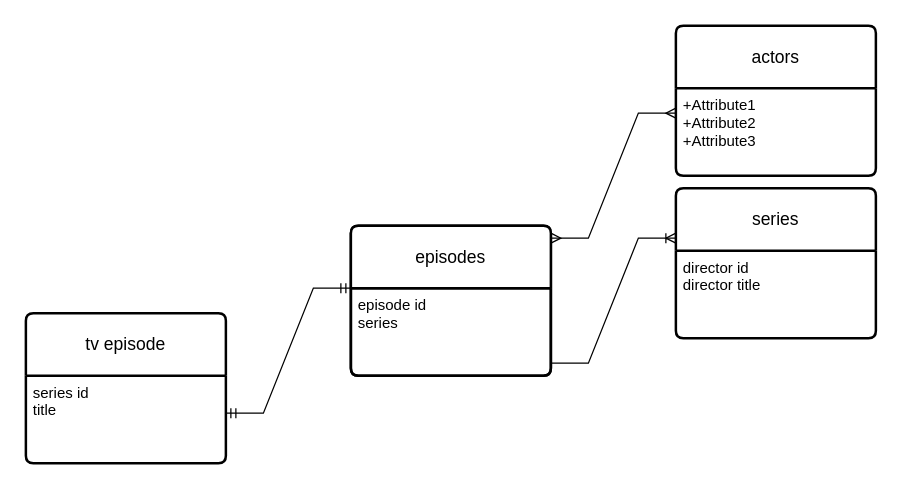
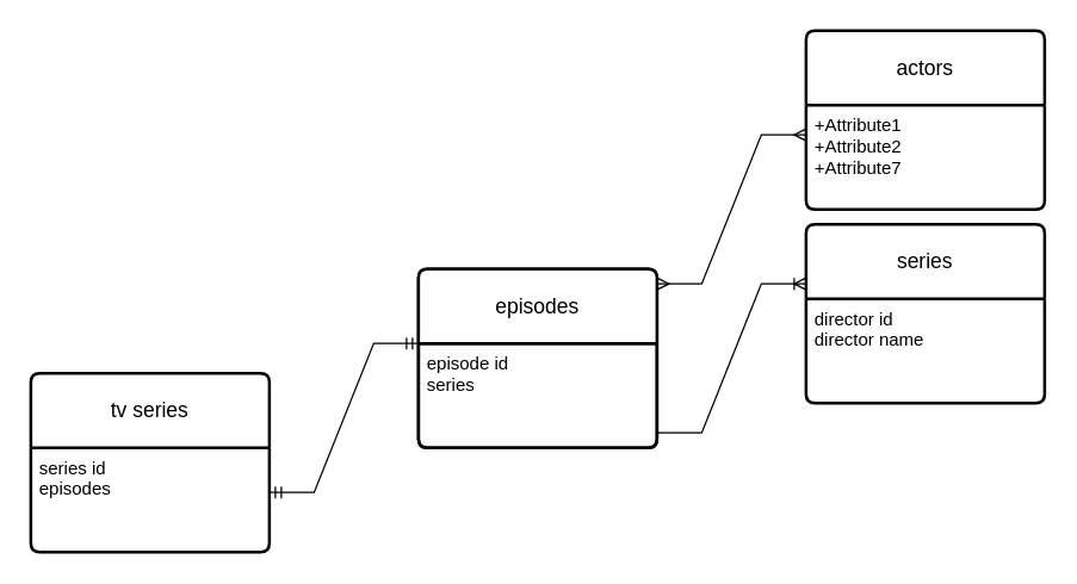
  <mxCell id="0" />
  <mxCell id="1" parent="0" />
  <mxCell id="2" value="Entity" style="swimlane;childLayout=stackLayout;horizontal=1;startSize=50;horizontalStack=0;rounded=1;fontSize=14;fontStyle=0;strokeWidth=2;resizeParent=0;resizeLast=1;shadow=0;dashed=0;align=center;arcSize=4;whiteSpace=wrap;html=1;" vertex="1" parent="1"><mxGeometry x="280" y="180" width="160" height="120" as="geometry" /></mxCell>
  <mxCell id="3" value="&lt;div&gt;episode id&lt;/div&gt;&lt;div&gt;series&lt;/div&gt;" style="align=left;strokeColor=none;fillColor=none;spacingLeft=4;fontSize=12;verticalAlign=top;resizable=0;rotatable=0;part=1;html=1;" vertex="1" parent="2"><mxGeometry y="50" width="160" height="70" as="geometry" /></mxCell>
  <mxCell id="4" value="episodes" style="swimlane;childLayout=stackLayout;horizontal=1;startSize=50;horizontalStack=0;rounded=1;fontSize=14;fontStyle=0;strokeWidth=2;resizeParent=0;resizeLast=1;shadow=0;dashed=0;align=center;arcSize=4;whiteSpace=wrap;html=1;" vertex="1" parent="1"><mxGeometry x="280" y="180" width="160" height="120" as="geometry" /></mxCell>
- <mxCell id="5" value="tv episode" style="swimlane;childLayout=stackLayout;horizontal=1;startSize=50;horizontalStack=0;rounded=1;fontSize=14;fontStyle=0;strokeWidth=2;resizeParent=0;resizeLast=1;shadow=0;dashed=0;align=center;arcSize=4;whiteSpace=wrap;html=1;" vertex="1" parent="1"><mxGeometry x="20" y="250" width="160" height="120" as="geometry" /></mxCell>
- <mxCell id="6" value="series id&lt;div&gt;title&lt;/div&gt;" style="align=left;strokeColor=none;fillColor=none;spacingLeft=4;fontSize=12;verticalAlign=top;resizable=0;rotatable=0;part=1;html=1;" vertex="1" parent="5"><mxGeometry y="50" width="160" height="70" as="geometry" /></mxCell>
+ <mxCell id="5" value="tv series" style="swimlane;childLayout=stackLayout;horizontal=1;startSize=50;horizontalStack=0;rounded=1;fontSize=14;fontStyle=0;strokeWidth=2;resizeParent=0;resizeLast=1;shadow=0;dashed=0;align=center;arcSize=4;whiteSpace=wrap;html=1;" vertex="1" parent="1"><mxGeometry x="20" y="250" width="160" height="120" as="geometry" /></mxCell>
+ <mxCell id="6" value="series id&lt;div&gt;episodes&lt;/div&gt;" style="align=left;strokeColor=none;fillColor=none;spacingLeft=4;fontSize=12;verticalAlign=top;resizable=0;rotatable=0;part=1;html=1;" vertex="1" parent="5"><mxGeometry y="50" width="160" height="70" as="geometry" /></mxCell>
  <mxCell id="7" value="series" style="swimlane;childLayout=stackLayout;horizontal=1;startSize=50;horizontalStack=0;rounded=1;fontSize=14;fontStyle=0;strokeWidth=2;resizeParent=0;resizeLast=1;shadow=0;dashed=0;align=center;arcSize=4;whiteSpace=wrap;html=1;" vertex="1" parent="1"><mxGeometry x="540" y="150" width="160" height="120" as="geometry" /></mxCell>
- <mxCell id="8" value="director id&lt;div&gt;director title&lt;/div&gt;" style="align=left;strokeColor=none;fillColor=none;spacingLeft=4;fontSize=12;verticalAlign=top;resizable=0;rotatable=0;part=1;html=1;" vertex="1" parent="7"><mxGeometry y="50" width="160" height="70" as="geometry" /></mxCell>
+ <mxCell id="8" value="director id&lt;div&gt;director name&lt;/div&gt;" style="align=left;strokeColor=none;fillColor=none;spacingLeft=4;fontSize=12;verticalAlign=top;resizable=0;rotatable=0;part=1;html=1;" vertex="1" parent="7"><mxGeometry y="50" width="160" height="70" as="geometry" /></mxCell>
  <mxCell id="9" value="actors" style="swimlane;childLayout=stackLayout;horizontal=1;startSize=50;horizontalStack=0;rounded=1;fontSize=14;fontStyle=0;strokeWidth=2;resizeParent=0;resizeLast=1;shadow=0;dashed=0;align=center;arcSize=4;whiteSpace=wrap;html=1;" vertex="1" parent="1"><mxGeometry x="540" y="20" width="160" height="120" as="geometry" /></mxCell>
- <mxCell id="10" value="+Attribute1&#10;+Attribute2&#10;+Attribute3" style="align=left;strokeColor=none;fillColor=none;spacingLeft=4;fontSize=12;verticalAlign=top;resizable=0;rotatable=0;part=1;html=1;" vertex="1" parent="9"><mxGeometry y="50" width="160" height="70" as="geometry" /></mxCell>
+ <mxCell id="10" value="+Attribute1&#10;+Attribute2&#10;+Attribute7" style="align=left;strokeColor=none;fillColor=none;spacingLeft=4;fontSize=12;verticalAlign=top;resizable=0;rotatable=0;part=1;html=1;" vertex="1" parent="9"><mxGeometry y="50" width="160" height="70" as="geometry" /></mxCell>
  <mxCell id="11" value="" style="edgeStyle=entityRelationEdgeStyle;fontSize=12;html=1;endArrow=ERoneToMany;rounded=0;" edge="1" parent="1"><mxGeometry width="100" height="100" relative="1" as="geometry"><mxPoint x="440" y="290" as="sourcePoint" /><mxPoint x="540" y="190" as="targetPoint" /></mxGeometry></mxCell>
  <mxCell id="12" value="" style="edgeStyle=entityRelationEdgeStyle;fontSize=12;html=1;endArrow=ERmany;startArrow=ERmany;rounded=0;" edge="1" parent="1"><mxGeometry width="100" height="100" relative="1" as="geometry"><mxPoint x="440" y="190" as="sourcePoint" /><mxPoint x="540" y="90" as="targetPoint" /></mxGeometry></mxCell>
  <mxCell id="13" value="" style="edgeStyle=entityRelationEdgeStyle;fontSize=12;html=1;endArrow=ERmandOne;startArrow=ERmandOne;rounded=0;" edge="1" parent="1"><mxGeometry width="100" height="100" relative="1" as="geometry"><mxPoint x="180" y="330" as="sourcePoint" /><mxPoint x="280" y="230" as="targetPoint" /></mxGeometry></mxCell>
